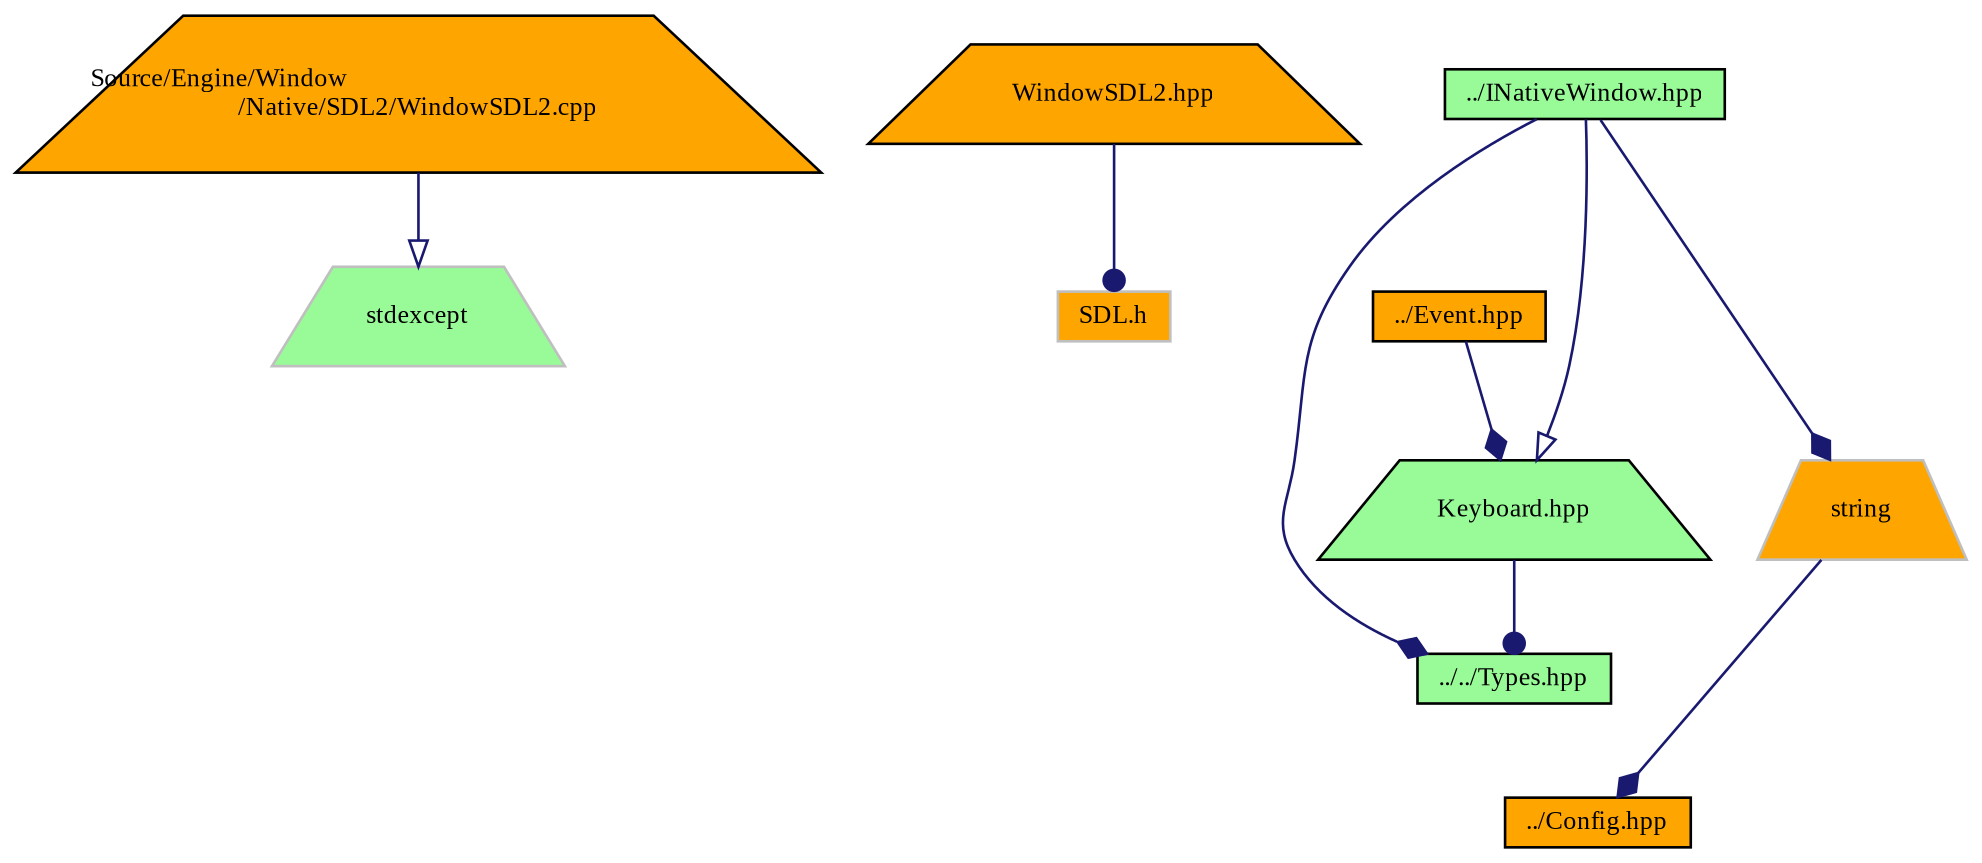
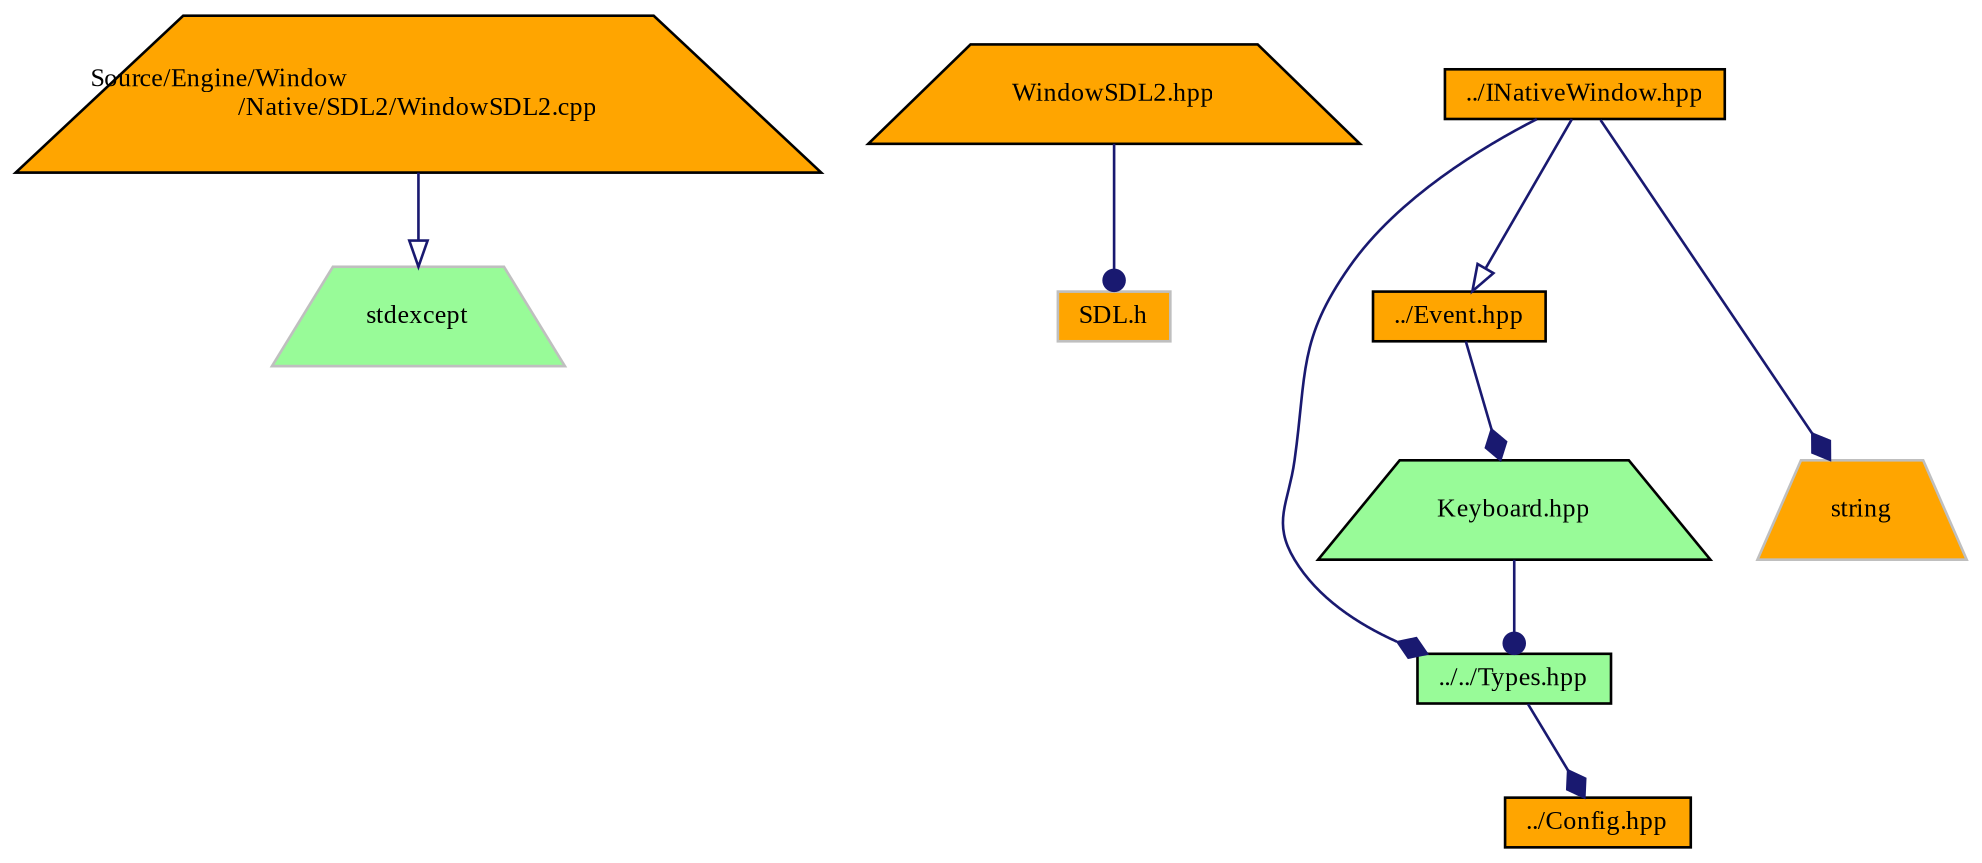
  digraph {
    fontname="Liberation Serif"
    node [color=black fillcolor=orange fontname="Liberation Serif" fontsize=10 shape=trapezium style=filled]
    edge [arrowhead=diamond color=midnightblue fontname="Liberation Serif" fontsize=10 labelfontname=Helvetica labelfontsize=10 style=solid]
    n1 [fontcolor=black height=0.2 label="Source/Engine/Window\l/Native/SDL2/WindowSDL2.cpp" width=0.4]
    n2 [color=grey75 fillcolor=palegreen height=0.2 label=stdexcept width=0.4]
    n3 [height=0.2 label="WindowSDL2.hpp" width=0.4]
    n4 [color=grey75 height=0.2 label="SDL.h" shape=box width=0.4]
-   n5 [fillcolor=palegreen height=0.2 label="../INativeWindow.hpp" shape=box width=0.4]
+   n5 [height=0.2 label="../INativeWindow.hpp" shape=box width=0.4]
    n6 [fillcolor=palegreen height=0.2 label="../../Types.hpp" shape=box width=0.4]
    n7 [height=0.2 label="../Event.hpp" shape=box width=0.4]
    n8 [color=grey75 height=0.2 label=string width=0.4]
    n9 [height=0.2 label="../Config.hpp" shape=box width=0.4]
    n10 [fillcolor=palegreen height=0.2 label="Keyboard.hpp" width=0.4]
    n1 -> n2 [arrowhead=onormal]
    n3 -> n4 [arrowhead=dot]
    n5 -> n6
-   n5 -> n10 [arrowhead=onormal]
+   n5 -> n7 [arrowhead=onormal]
    n5 -> n8
-   n8 -> n9
+   n6 -> n9
    n7 -> n10
    n10 -> n6 [arrowhead=dot]
  }
